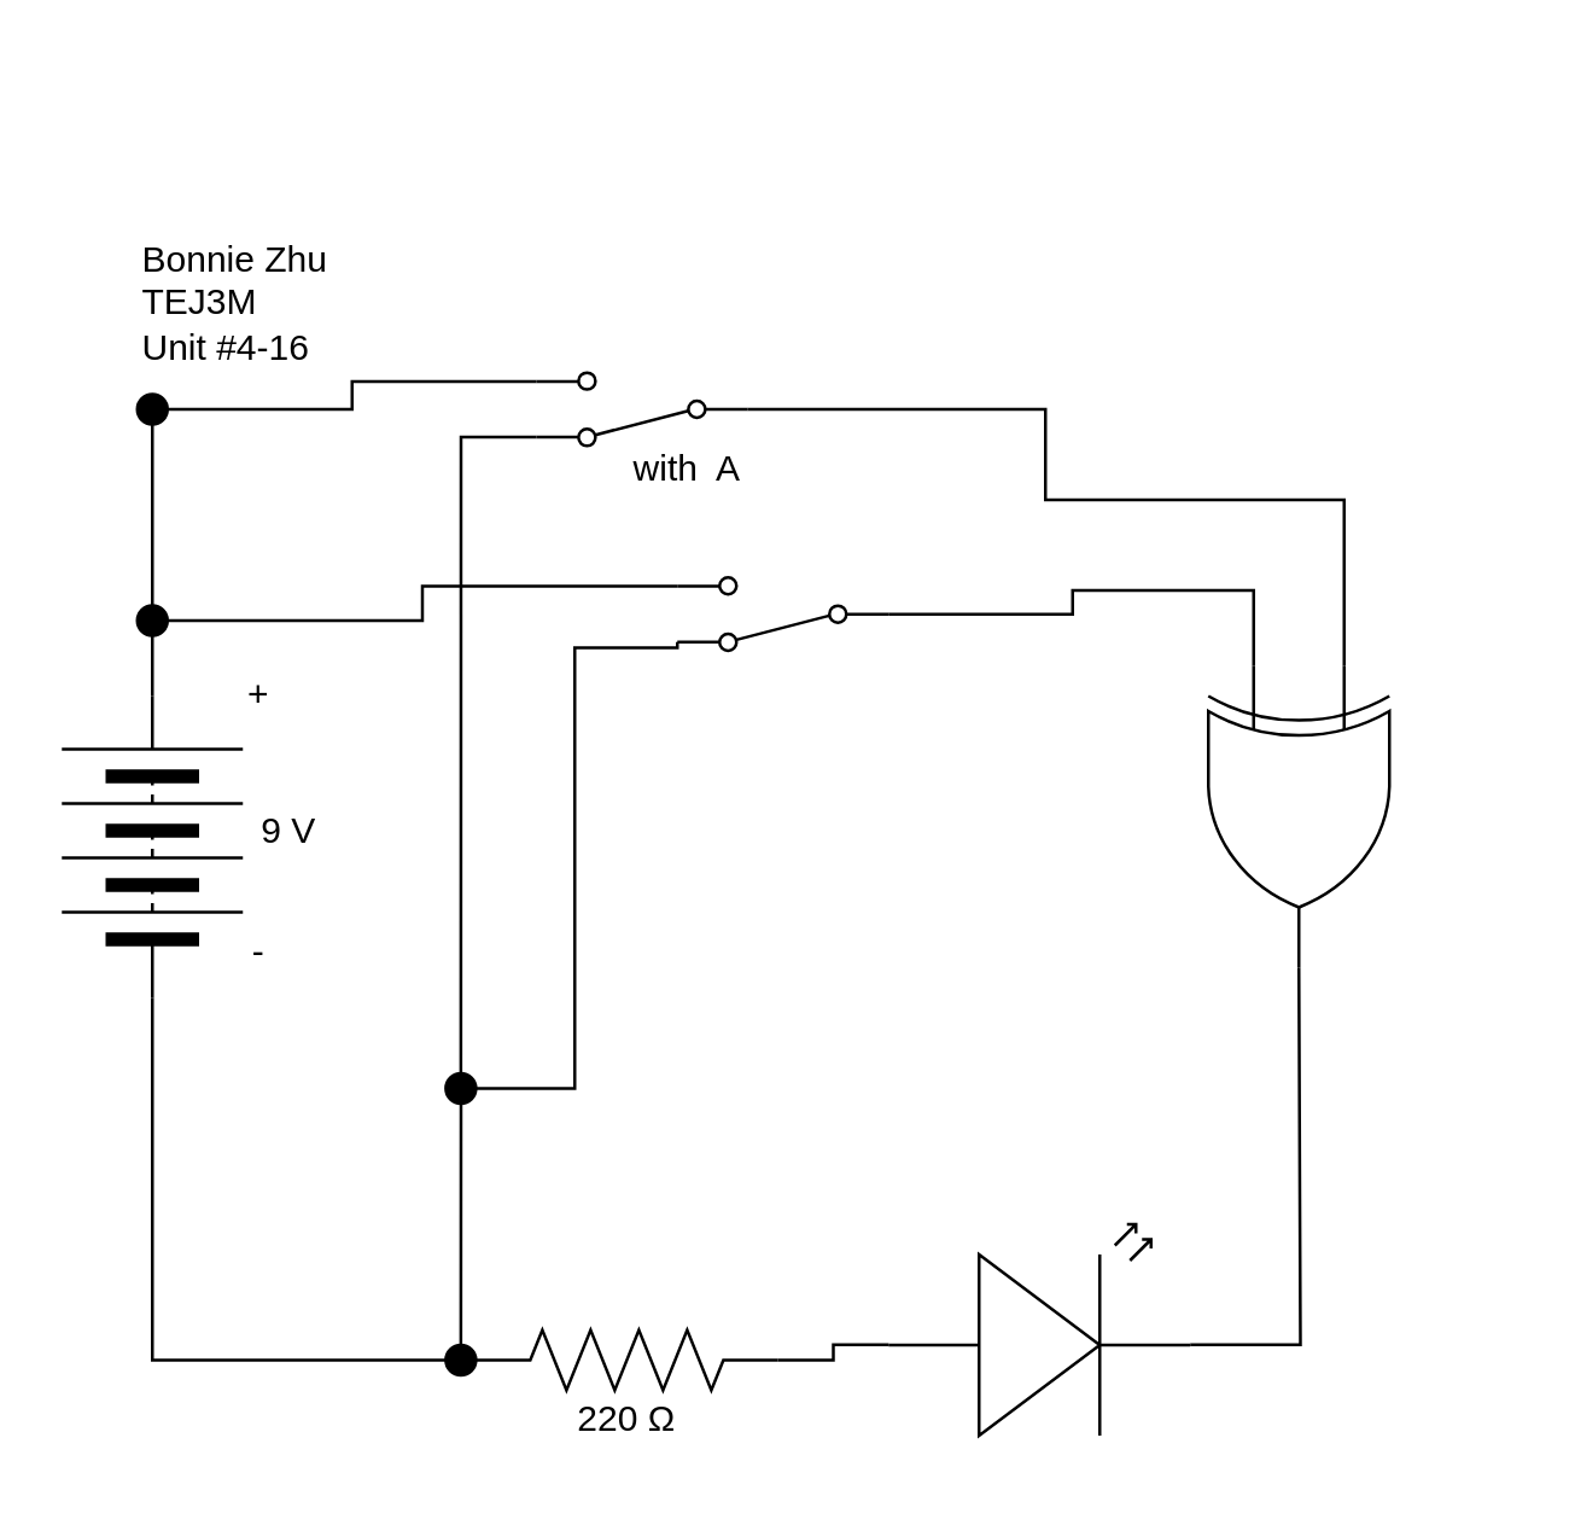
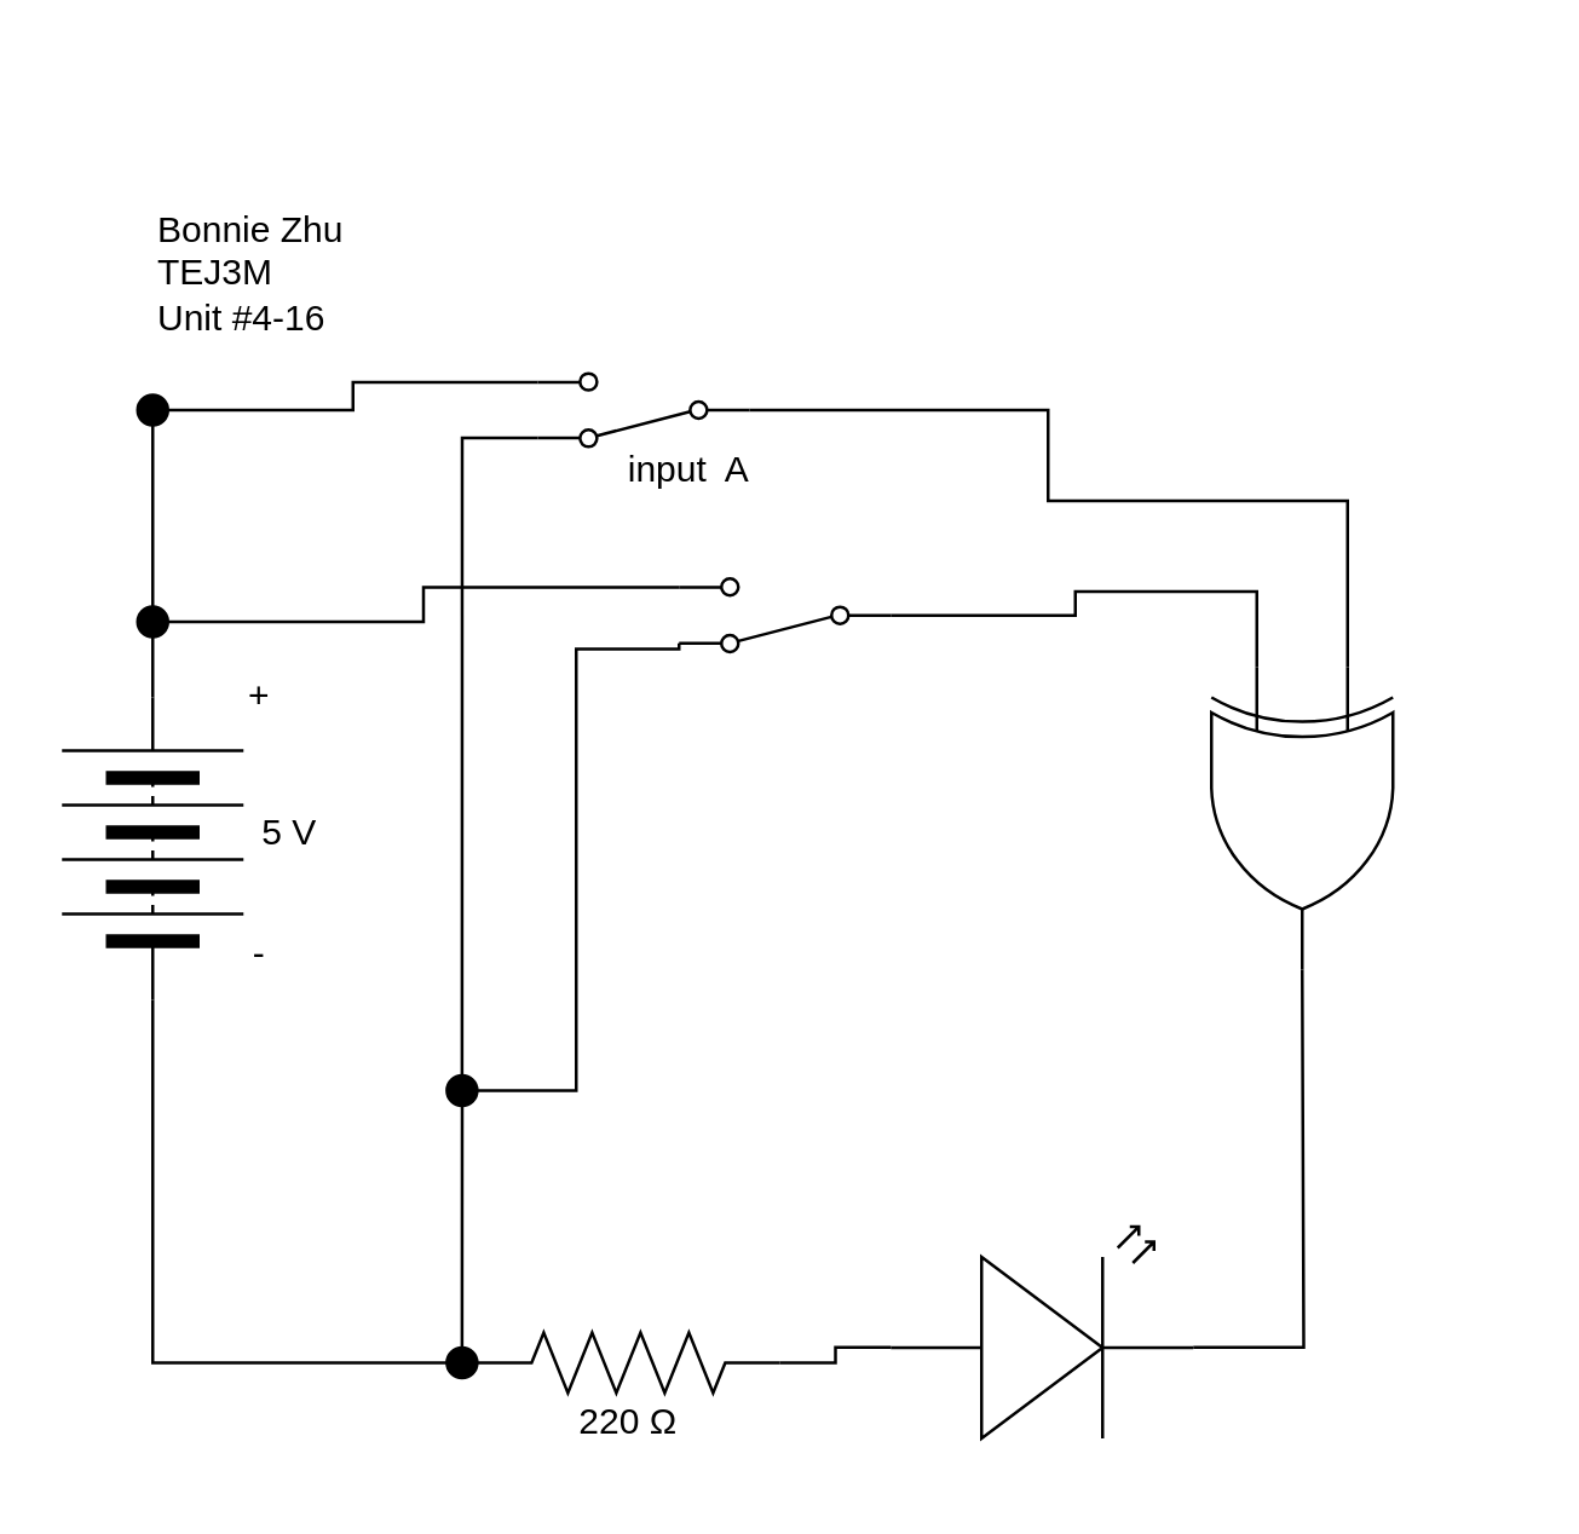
  <mxCell id="0" />
  <mxCell id="1" parent="0" />
  <mxCell id="2" style="edgeStyle=orthogonalEdgeStyle;rounded=0;html=1;entryX=0;entryY=0.57;entryDx=0;entryDy=0;entryPerimeter=0;fontSize=13;fontColor=#FFFFFF;endArrow=none;endFill=0;" parent="1" source="3" target="21" edge="1"><mxGeometry relative="1" as="geometry" /></mxCell>
  <mxCell id="3" value="" style="pointerEvents=1;verticalLabelPosition=bottom;shadow=0;dashed=0;align=center;html=1;verticalAlign=top;shape=mxgraph.electrical.resistors.resistor_2;direction=east;" parent="1" vertex="1"><mxGeometry x="157.25" y="440" width="100" height="20" as="geometry" /></mxCell>
  <mxCell id="4" style="edgeStyle=orthogonalEdgeStyle;rounded=0;html=1;exitX=0;exitY=0.5;exitDx=0;exitDy=0;entryX=0;entryY=0.5;entryDx=0;entryDy=0;fontSize=13;fontColor=#FFFFFF;endArrow=none;endFill=0;" parent="1" source="6" target="15" edge="1"><mxGeometry relative="1" as="geometry" /></mxCell>
  <mxCell id="5" style="edgeStyle=orthogonalEdgeStyle;rounded=0;html=1;exitX=1;exitY=0.5;exitDx=0;exitDy=0;entryX=0.5;entryY=1;entryDx=0;entryDy=0;fontSize=13;fontColor=#FFFFFF;endArrow=none;endFill=0;startArrow=none;" parent="1" source="26" target="19" edge="1"><mxGeometry relative="1" as="geometry"><Array as="points"><mxPoint x="50" y="205" /></Array></mxGeometry></mxCell>
  <mxCell id="6" value="" style="pointerEvents=1;verticalLabelPosition=bottom;shadow=0;dashed=0;align=center;html=1;verticalAlign=top;shape=mxgraph.electrical.miscellaneous.batteryStack;direction=north;" parent="1" vertex="1"><mxGeometry x="20" y="230" width="60" height="100" as="geometry" /></mxCell>
- <mxCell id="7" value="9 V" style="text;html=1;align=center;verticalAlign=middle;resizable=0;points=[];autosize=1;strokeColor=none;fillColor=none;" parent="1" vertex="1"><mxGeometry x="75" y="260" width="40" height="30" as="geometry" /></mxCell>
+ <mxCell id="7" value="5 V" style="text;html=1;align=center;verticalAlign=middle;resizable=0;points=[];autosize=1;strokeColor=none;fillColor=none;" parent="1" vertex="1"><mxGeometry x="75" y="260" width="40" height="30" as="geometry" /></mxCell>
  <mxCell id="8" value="-" style="text;html=1;align=center;verticalAlign=middle;resizable=0;points=[];autosize=1;strokeColor=none;fillColor=none;" parent="1" vertex="1"><mxGeometry x="70" y="300" width="30" height="30" as="geometry" /></mxCell>
  <mxCell id="9" value="+" style="text;html=1;align=center;verticalAlign=middle;resizable=0;points=[];autosize=1;strokeColor=none;fillColor=none;" parent="1" vertex="1"><mxGeometry x="70" y="215" width="30" height="30" as="geometry" /></mxCell>
- <mxCell id="10" value="Bonnie Zhu&lt;br&gt;TEJ3M&lt;br&gt;Unit #4-16" style="text;html=1;align=left;verticalAlign=middle;resizable=0;points=[];autosize=1;strokeColor=none;fillColor=none;" parent="1" vertex="1"><mxGeometry x="45" y="70" width="80" height="60" as="geometry" /></mxCell>
+ <mxCell id="10" value="Bonnie Zhu&lt;br&gt;TEJ3M&lt;br&gt;Unit #4-16" style="text;html=1;align=left;verticalAlign=middle;resizable=0;points=[];autosize=1;strokeColor=none;fillColor=none;" parent="1" vertex="1"><mxGeometry x="50" y="60" width="80" height="60" as="geometry" /></mxCell>
  <mxCell id="11" style="edgeStyle=orthogonalEdgeStyle;rounded=0;html=1;exitX=1;exitY=0.12;exitDx=0;exitDy=0;entryX=0.5;entryY=0;entryDx=0;entryDy=0;fontSize=13;fontColor=#FFFFFF;endArrow=none;endFill=0;startArrow=none;" parent="1" source="30" target="15" edge="1"><mxGeometry relative="1" as="geometry"><Array as="points"><mxPoint x="152" y="357" /></Array></mxGeometry></mxCell>
  <mxCell id="12" style="edgeStyle=orthogonalEdgeStyle;rounded=0;html=1;exitX=1;exitY=0.88;exitDx=0;exitDy=0;entryX=1;entryY=0.5;entryDx=0;entryDy=0;fontSize=13;fontColor=#FFFFFF;endArrow=none;endFill=0;" parent="1" source="13" target="19" edge="1"><mxGeometry relative="1" as="geometry" /></mxCell>
  <mxCell id="13" value="" style="shape=mxgraph.electrical.electro-mechanical.twoWaySwitch;aspect=fixed;elSwitchState=2;direction=west;flipV=0;rotation=0;" parent="1" vertex="1"><mxGeometry x="177.25" y="122.87" width="70" height="24.27" as="geometry" /></mxCell>
  <mxCell id="14" style="edgeStyle=orthogonalEdgeStyle;rounded=0;html=1;entryX=0;entryY=0.5;entryDx=0;entryDy=0;entryPerimeter=0;fontSize=13;fontColor=#FFFFFF;endArrow=none;endFill=0;exitX=1;exitY=0.5;exitDx=0;exitDy=0;" parent="1" source="15" target="3" edge="1"><mxGeometry relative="1" as="geometry"><mxPoint x="100" y="455" as="sourcePoint" /></mxGeometry></mxCell>
  <mxCell id="15" value="" style="ellipse;whiteSpace=wrap;html=1;aspect=fixed;strokeColor=#000000;fillColor=#000000;" parent="1" vertex="1"><mxGeometry x="147.25" y="445" width="10" height="10" as="geometry" /></mxCell>
  <mxCell id="16" value="&lt;div style=&quot;text-align: left; font-size: 13px;&quot;&gt;&lt;font style=&quot;font-size: 13px;&quot; color=&quot;#ffffff&quot; face=&quot;ArtifaktElement-Medium, sans-serif&quot;&gt;OR Gate with Gates&lt;/font&gt;&lt;/div&gt;&lt;div style=&quot;text-align: left; font-size: 13px;&quot;&gt;&lt;font style=&quot;font-size: 13px;&quot; color=&quot;#ffffff&quot; face=&quot;ArtifaktElement-Medium, sans-serif&quot;&gt;&lt;br&gt;&lt;/font&gt;&lt;/div&gt;&lt;div style=&quot;text-align: left; font-size: 13px;&quot;&gt;&lt;font style=&quot;font-size: 13px;&quot; color=&quot;#ffffff&quot; face=&quot;ArtifaktElement-Medium, sans-serif&quot;&gt;A | Output&lt;/font&gt;&lt;/div&gt;&lt;div style=&quot;text-align: left; font-size: 13px;&quot;&gt;&lt;font style=&quot;font-size: 13px;&quot; color=&quot;#ffffff&quot; face=&quot;ArtifaktElement-Medium, sans-serif&quot;&gt;----------------&lt;/font&gt;&lt;/div&gt;&lt;div style=&quot;text-align: left; font-size: 13px;&quot;&gt;&lt;font style=&quot;font-size: 13px;&quot; color=&quot;#ffffff&quot; face=&quot;ArtifaktElement-Medium, sans-serif&quot;&gt;0 | 0 | 0&lt;/font&gt;&lt;/div&gt;&lt;div style=&quot;text-align: left; font-size: 13px;&quot;&gt;&lt;span style=&quot;color: rgb(255, 255, 255); font-family: ArtifaktElement-Medium, sans-serif;&quot;&gt;0 | 1 | 1&lt;/span&gt;&lt;font style=&quot;font-size: 13px;&quot; color=&quot;#ffffff&quot; face=&quot;ArtifaktElement-Medium, sans-serif&quot;&gt;&lt;br&gt;&lt;/font&gt;&lt;/div&gt;&lt;div style=&quot;text-align: left; font-size: 13px;&quot;&gt;&lt;span style=&quot;color: rgb(255, 255, 255); font-family: ArtifaktElement-Medium, sans-serif;&quot;&gt;1 | 0 | 1&lt;/span&gt;&lt;span style=&quot;color: rgb(255, 255, 255); font-family: ArtifaktElement-Medium, sans-serif;&quot;&gt;&lt;br&gt;&lt;/span&gt;&lt;/div&gt;&lt;div style=&quot;text-align: left; font-size: 13px;&quot;&gt;&lt;span style=&quot;color: rgb(255, 255, 255); font-family: ArtifaktElement-Medium, sans-serif;&quot;&gt;1 | 1 | 0&lt;/span&gt;&lt;span style=&quot;color: rgb(255, 255, 255); font-family: ArtifaktElement-Medium, sans-serif;&quot;&gt;&lt;br&gt;&lt;/span&gt;&lt;/div&gt;&lt;div style=&quot;text-align: left; font-size: 13px;&quot;&gt;&lt;br&gt;&lt;/div&gt;" style="text;html=1;align=center;verticalAlign=middle;resizable=0;points=[];autosize=1;strokeColor=none;fillColor=none;" parent="1" vertex="1"><mxGeometry x="360" y="20" width="140" height="150" as="geometry" /></mxCell>
- <mxCell id="17" value="with&amp;nbsp; A" style="text;html=1;align=center;verticalAlign=middle;resizable=0;points=[];autosize=1;strokeColor=none;fillColor=none;labelBackgroundColor=none;" parent="1" vertex="1"><mxGeometry x="197.25" y="140" width="60" height="30" as="geometry" /></mxCell>
+ <mxCell id="17" value="input&amp;nbsp; A" style="text;html=1;align=center;verticalAlign=middle;resizable=0;points=[];autosize=1;strokeColor=none;fillColor=none;labelBackgroundColor=none;" parent="1" vertex="1"><mxGeometry x="197.25" y="140" width="60" height="30" as="geometry" /></mxCell>
  <mxCell id="18" value="220 Ω&lt;span style=&quot;&quot;&gt;&lt;br&gt;&lt;/span&gt;" style="text;html=1;align=center;verticalAlign=middle;resizable=0;points=[];autosize=1;strokeColor=none;fillColor=none;rotation=0;" parent="1" vertex="1"><mxGeometry x="177.25" y="455" width="60" height="30" as="geometry" /></mxCell>
  <mxCell id="19" value="" style="ellipse;whiteSpace=wrap;html=1;aspect=fixed;strokeColor=#000000;fillColor=#000000;" parent="1" vertex="1"><mxGeometry x="45" y="130" width="10" height="10" as="geometry" /></mxCell>
  <mxCell id="20" style="edgeStyle=orthogonalEdgeStyle;rounded=0;html=1;exitX=1;exitY=0.57;exitDx=0;exitDy=0;exitPerimeter=0;fontSize=13;fontColor=#FFFFFF;endArrow=none;endFill=0;entryX=1;entryY=0.5;entryDx=0;entryDy=0;entryPerimeter=0;" parent="1" source="21" edge="1"><mxGeometry relative="1" as="geometry"><mxPoint x="430" y="320" as="targetPoint" /></mxGeometry></mxCell>
  <mxCell id="21" value="" style="verticalLabelPosition=bottom;shadow=0;dashed=0;align=center;html=1;verticalAlign=top;shape=mxgraph.electrical.opto_electronics.led_2;pointerEvents=1;direction=west;rotation=-180;" parent="1" vertex="1"><mxGeometry x="294" y="405" width="100" height="70" as="geometry" /></mxCell>
  <mxCell id="22" style="edgeStyle=orthogonalEdgeStyle;rounded=0;html=1;exitX=0;exitY=0.75;exitDx=0;exitDy=0;exitPerimeter=0;entryX=0;entryY=0.5;entryDx=0;entryDy=0;endArrow=none;endFill=0;" parent="1" target="28" edge="1"><mxGeometry relative="1" as="geometry"><mxPoint x="415" y="220" as="sourcePoint" /><Array as="points"><mxPoint x="415" y="195" /><mxPoint x="355" y="195" /><mxPoint x="355" y="203" /></Array></mxGeometry></mxCell>
  <mxCell id="23" style="edgeStyle=orthogonalEdgeStyle;rounded=0;html=1;exitX=0;exitY=0.25;exitDx=0;exitDy=0;exitPerimeter=0;entryX=0;entryY=0.5;entryDx=0;entryDy=0;endArrow=none;endFill=0;" parent="1" target="13" edge="1"><mxGeometry relative="1" as="geometry"><mxPoint x="445" y="220" as="sourcePoint" /><Array as="points"><mxPoint x="445" y="165" /><mxPoint x="346" y="165" /><mxPoint x="346" y="135" /></Array></mxGeometry></mxCell>
  <mxCell id="24" value="" style="edgeStyle=orthogonalEdgeStyle;rounded=0;html=1;exitX=1;exitY=0.5;exitDx=0;exitDy=0;entryX=0.5;entryY=1;entryDx=0;entryDy=0;fontSize=13;fontColor=#FFFFFF;endArrow=none;endFill=0;" parent="1" source="6" target="26" edge="1"><mxGeometry relative="1" as="geometry"><mxPoint x="50" y="230" as="sourcePoint" /><mxPoint x="50" y="172.13" as="targetPoint" /></mxGeometry></mxCell>
  <mxCell id="25" style="edgeStyle=orthogonalEdgeStyle;rounded=0;html=1;entryX=1;entryY=0.88;entryDx=0;entryDy=0;endArrow=none;endFill=0;" parent="1" source="26" target="28" edge="1"><mxGeometry relative="1" as="geometry" /></mxCell>
  <mxCell id="26" value="" style="ellipse;whiteSpace=wrap;html=1;aspect=fixed;strokeColor=#000000;fillColor=#000000;" parent="1" vertex="1"><mxGeometry x="45" y="200" width="10" height="10" as="geometry" /></mxCell>
  <mxCell id="27" style="edgeStyle=orthogonalEdgeStyle;rounded=0;html=1;exitX=1;exitY=0.12;exitDx=0;exitDy=0;endArrow=none;endFill=0;entryX=1;entryY=0.5;entryDx=0;entryDy=0;" parent="1" source="28" target="30" edge="1"><mxGeometry relative="1" as="geometry"><mxPoint x="190" y="365" as="targetPoint" /><Array as="points"><mxPoint x="224" y="214" /><mxPoint x="190" y="214" /><mxPoint x="190" y="360" /></Array></mxGeometry></mxCell>
  <mxCell id="28" value="" style="shape=mxgraph.electrical.electro-mechanical.twoWaySwitch;aspect=fixed;elSwitchState=2;direction=west;flipV=0;rotation=0;" parent="1" vertex="1"><mxGeometry x="224" y="190.73" width="70" height="24.27" as="geometry" /></mxCell>
  <mxCell id="29" value="" style="edgeStyle=orthogonalEdgeStyle;rounded=0;html=1;exitX=1;exitY=0.12;exitDx=0;exitDy=0;entryX=0.5;entryY=0;entryDx=0;entryDy=0;fontSize=13;fontColor=#FFFFFF;endArrow=none;endFill=0;" parent="1" source="13" target="30" edge="1"><mxGeometry relative="1" as="geometry"><mxPoint x="177.25" y="144.228" as="sourcePoint" /><mxPoint x="152.25" y="445" as="targetPoint" /></mxGeometry></mxCell>
  <mxCell id="30" value="" style="ellipse;whiteSpace=wrap;html=1;aspect=fixed;strokeColor=#000000;fillColor=#000000;" parent="1" vertex="1"><mxGeometry x="147.25" y="355" width="10" height="10" as="geometry" /></mxCell>
  <mxCell id="31" value="" style="verticalLabelPosition=bottom;shadow=0;dashed=0;align=center;html=1;verticalAlign=top;shape=mxgraph.electrical.logic_gates.logic_gate;operation=xor;rotation=90;" vertex="1" parent="1"><mxGeometry x="380" y="240" width="100" height="60" as="geometry" /></mxCell>
